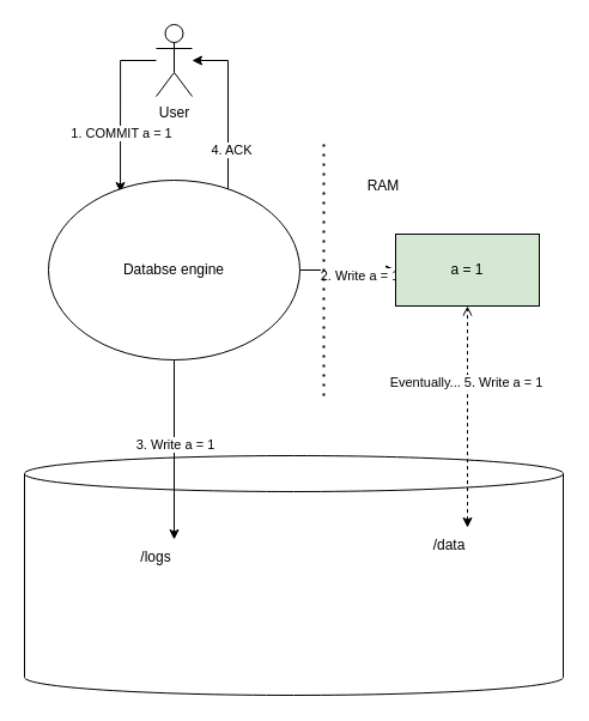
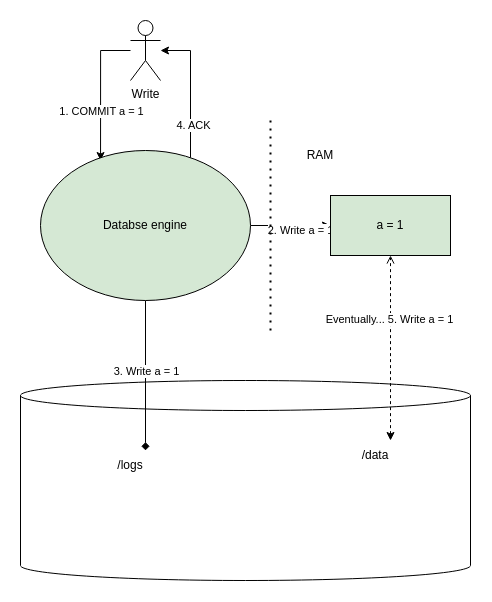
  <mxCell id="0" />
  <mxCell id="1" parent="0" />
  <mxCell id="2" value="" style="shape=cylinder3;whiteSpace=wrap;html=1;boundedLbl=1;backgroundOutline=1;size=15;" vertex="1" parent="1"><mxGeometry x="20" y="380" width="450" height="200" as="geometry" /></mxCell>
  <mxCell id="3" value="" style="edgeStyle=orthogonalEdgeStyle;rounded=0;orthogonalLoop=1;jettySize=auto;html=1;entryX=0.286;entryY=0.067;entryDx=0;entryDy=0;entryPerimeter=0;" edge="1" parent="1" source="5" target="11"><mxGeometry relative="1" as="geometry"><Array as="points"><mxPoint x="100" y="50" /></Array></mxGeometry></mxCell>
  <mxCell id="4" value="1. COMMIT a = 1" style="edgeLabel;html=1;align=center;verticalAlign=middle;resizable=0;points=[];" vertex="1" connectable="0" parent="3"><mxGeometry x="0.114" y="2" relative="1" as="geometry"><mxPoint x="-2" y="12" as="offset" /></mxGeometry></mxCell>
- <mxCell id="5" value="User" style="shape=umlActor;verticalLabelPosition=bottom;verticalAlign=top;html=1;outlineConnect=0;" vertex="1" parent="1"><mxGeometry x="130" y="20" width="30" height="60" as="geometry" /></mxCell>
- <mxCell id="6" value="" style="edgeStyle=orthogonalEdgeStyle;rounded=0;orthogonalLoop=1;jettySize=auto;html=1;entryX=0.75;entryY=0;entryDx=0;entryDy=0;" edge="1" parent="1" source="11" target="15"><mxGeometry relative="1" as="geometry" /></mxCell>
+ <mxCell id="5" value="Write" style="shape=umlActor;verticalLabelPosition=bottom;verticalAlign=top;html=1;outlineConnect=0;" vertex="1" parent="1"><mxGeometry x="130" y="20" width="30" height="60" as="geometry" /></mxCell>
+ <mxCell id="6" value="" style="edgeStyle=orthogonalEdgeStyle;rounded=0;orthogonalLoop=1;jettySize=auto;html=1;entryX=0.75;entryY=0;entryDx=0;entryDy=0;endArrow=diamond;" edge="1" parent="1" source="11" target="15"><mxGeometry relative="1" as="geometry" /></mxCell>
  <mxCell id="7" value="3. Write a = 1" style="edgeLabel;html=1;align=center;verticalAlign=middle;resizable=0;points=[];" vertex="1" connectable="0" parent="6"><mxGeometry x="0.124" y="1" relative="1" as="geometry"><mxPoint x="-1" y="-14" as="offset" /></mxGeometry></mxCell>
  <mxCell id="8" value="2. Write a = 1" style="edgeStyle=orthogonalEdgeStyle;rounded=0;orthogonalLoop=1;jettySize=auto;html=1;" edge="1" parent="1" source="11" target="13"><mxGeometry x="0.25" y="-5" relative="1" as="geometry"><mxPoint as="offset" /></mxGeometry></mxCell>
  <mxCell id="9" value="" style="edgeStyle=orthogonalEdgeStyle;rounded=0;orthogonalLoop=1;jettySize=auto;html=1;" edge="1" parent="1" source="11" target="5"><mxGeometry relative="1" as="geometry"><Array as="points"><mxPoint x="190" y="50" /></Array></mxGeometry></mxCell>
  <mxCell id="10" value="4. ACK" style="edgeLabel;html=1;align=center;verticalAlign=middle;resizable=0;points=[];" vertex="1" connectable="0" parent="9"><mxGeometry x="-0.516" y="-2" relative="1" as="geometry"><mxPoint as="offset" /></mxGeometry></mxCell>
- <mxCell id="11" value="Databse engine" style="ellipse;whiteSpace=wrap;html=1;" vertex="1" parent="1"><mxGeometry x="40" y="150" width="210" height="150" as="geometry" /></mxCell>
+ <mxCell id="11" value="Databse engine" style="ellipse;whiteSpace=wrap;html=1;fillColor=#d5e8d4;" vertex="1" parent="1"><mxGeometry x="40" y="150" width="210" height="150" as="geometry" /></mxCell>
  <mxCell id="12" value="" style="endArrow=none;dashed=1;html=1;dashPattern=1 3;strokeWidth=2;rounded=0;" edge="1" parent="1"><mxGeometry width="50" height="50" relative="1" as="geometry"><mxPoint x="270" y="330" as="sourcePoint" /><mxPoint x="270" y="120" as="targetPoint" /></mxGeometry></mxCell>
  <mxCell id="13" value="a = 1" style="rounded=0;whiteSpace=wrap;html=1;fillColor=#d5e8d4;" vertex="1" parent="1"><mxGeometry x="330" y="195" width="120" height="60" as="geometry" /></mxCell>
  <mxCell id="14" value="RAM" style="text;html=1;strokeColor=none;fillColor=none;align=center;verticalAlign=middle;whiteSpace=wrap;rounded=0;" vertex="1" parent="1"><mxGeometry x="290" y="140" width="60" height="30" as="geometry" /></mxCell>
  <mxCell id="15" value="/logs" style="text;html=1;strokeColor=none;fillColor=none;align=center;verticalAlign=middle;whiteSpace=wrap;rounded=0;" vertex="1" parent="1"><mxGeometry x="100" y="450" width="60" height="30" as="geometry" /></mxCell>
  <mxCell id="16" value="/data" style="text;html=1;strokeColor=none;fillColor=none;align=center;verticalAlign=middle;whiteSpace=wrap;rounded=0;" vertex="1" parent="1"><mxGeometry x="345" y="440" width="60" height="30" as="geometry" /></mxCell>
  <mxCell id="17" value="" style="endArrow=open;dashed=1;html=1;rounded=0;entryX=0.5;entryY=1;entryDx=0;entryDy=0;exitX=0.75;exitY=0;exitDx=0;exitDy=0;startArrow=classic;startFill=1;" edge="1" parent="1" source="16" target="13"><mxGeometry width="50" height="50" relative="1" as="geometry"><mxPoint x="390" y="320" as="sourcePoint" /><mxPoint x="200" y="290" as="targetPoint" /></mxGeometry></mxCell>
  <mxCell id="18" value="Eventually... 5. Write a = 1" style="edgeLabel;html=1;align=center;verticalAlign=middle;resizable=0;points=[];" vertex="1" connectable="0" parent="17"><mxGeometry x="0.323" y="2" relative="1" as="geometry"><mxPoint as="offset" /></mxGeometry></mxCell>
